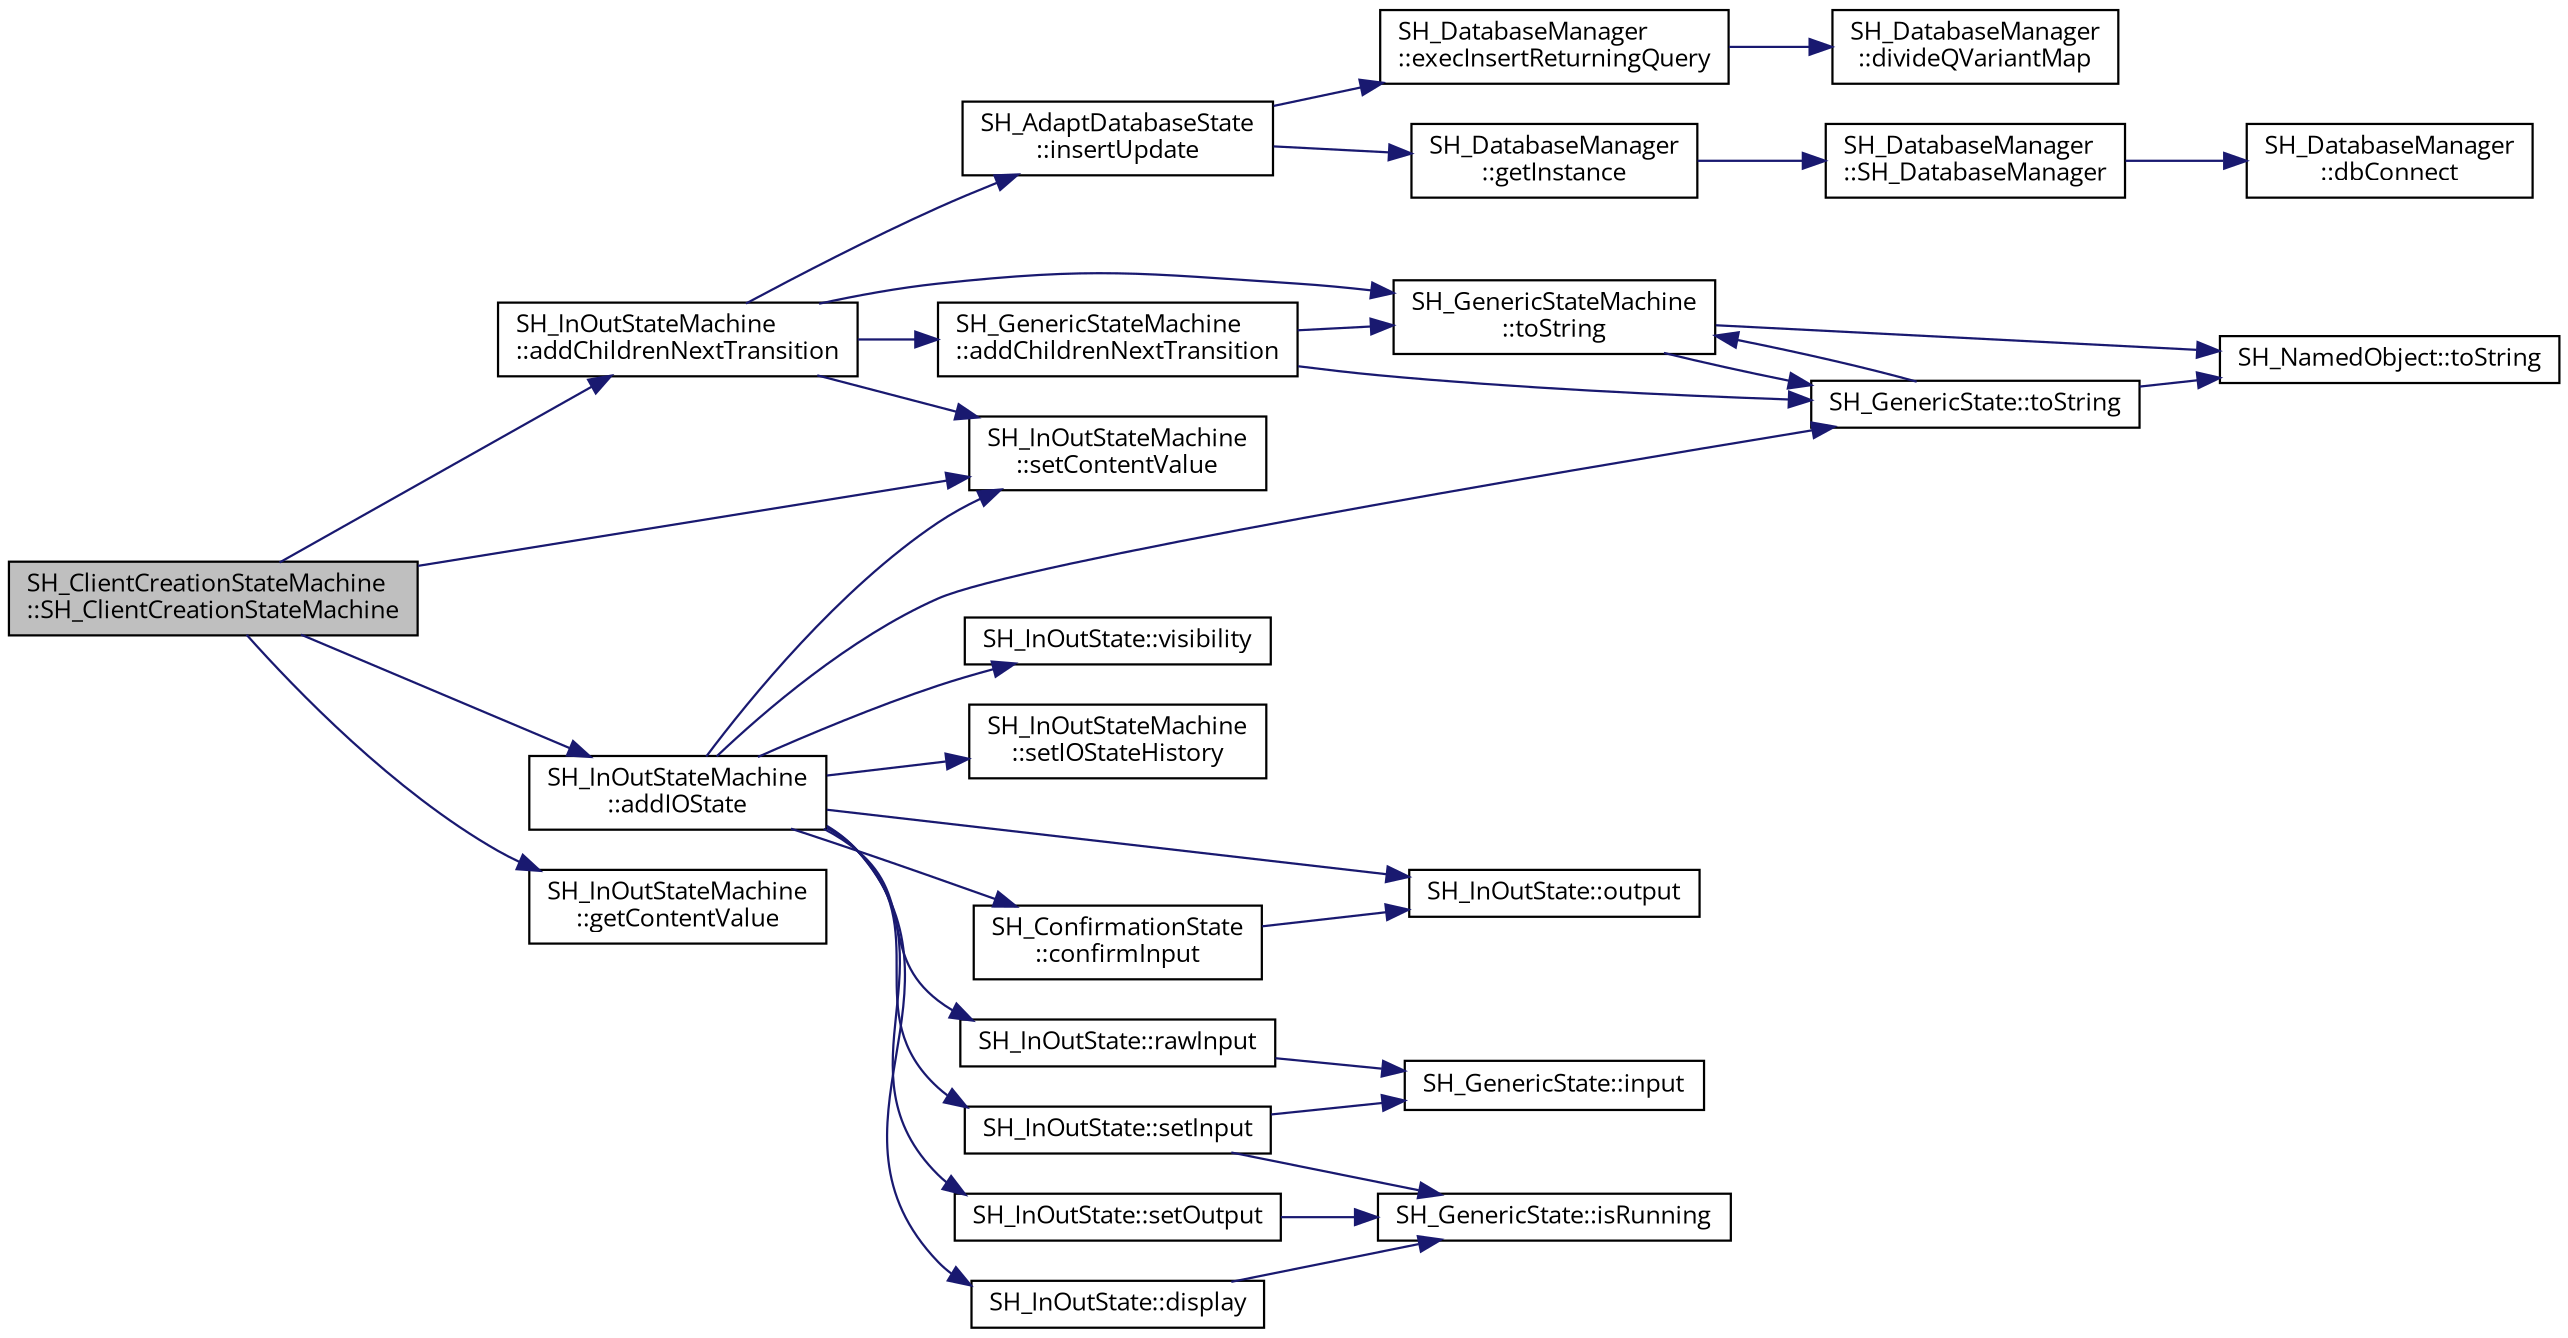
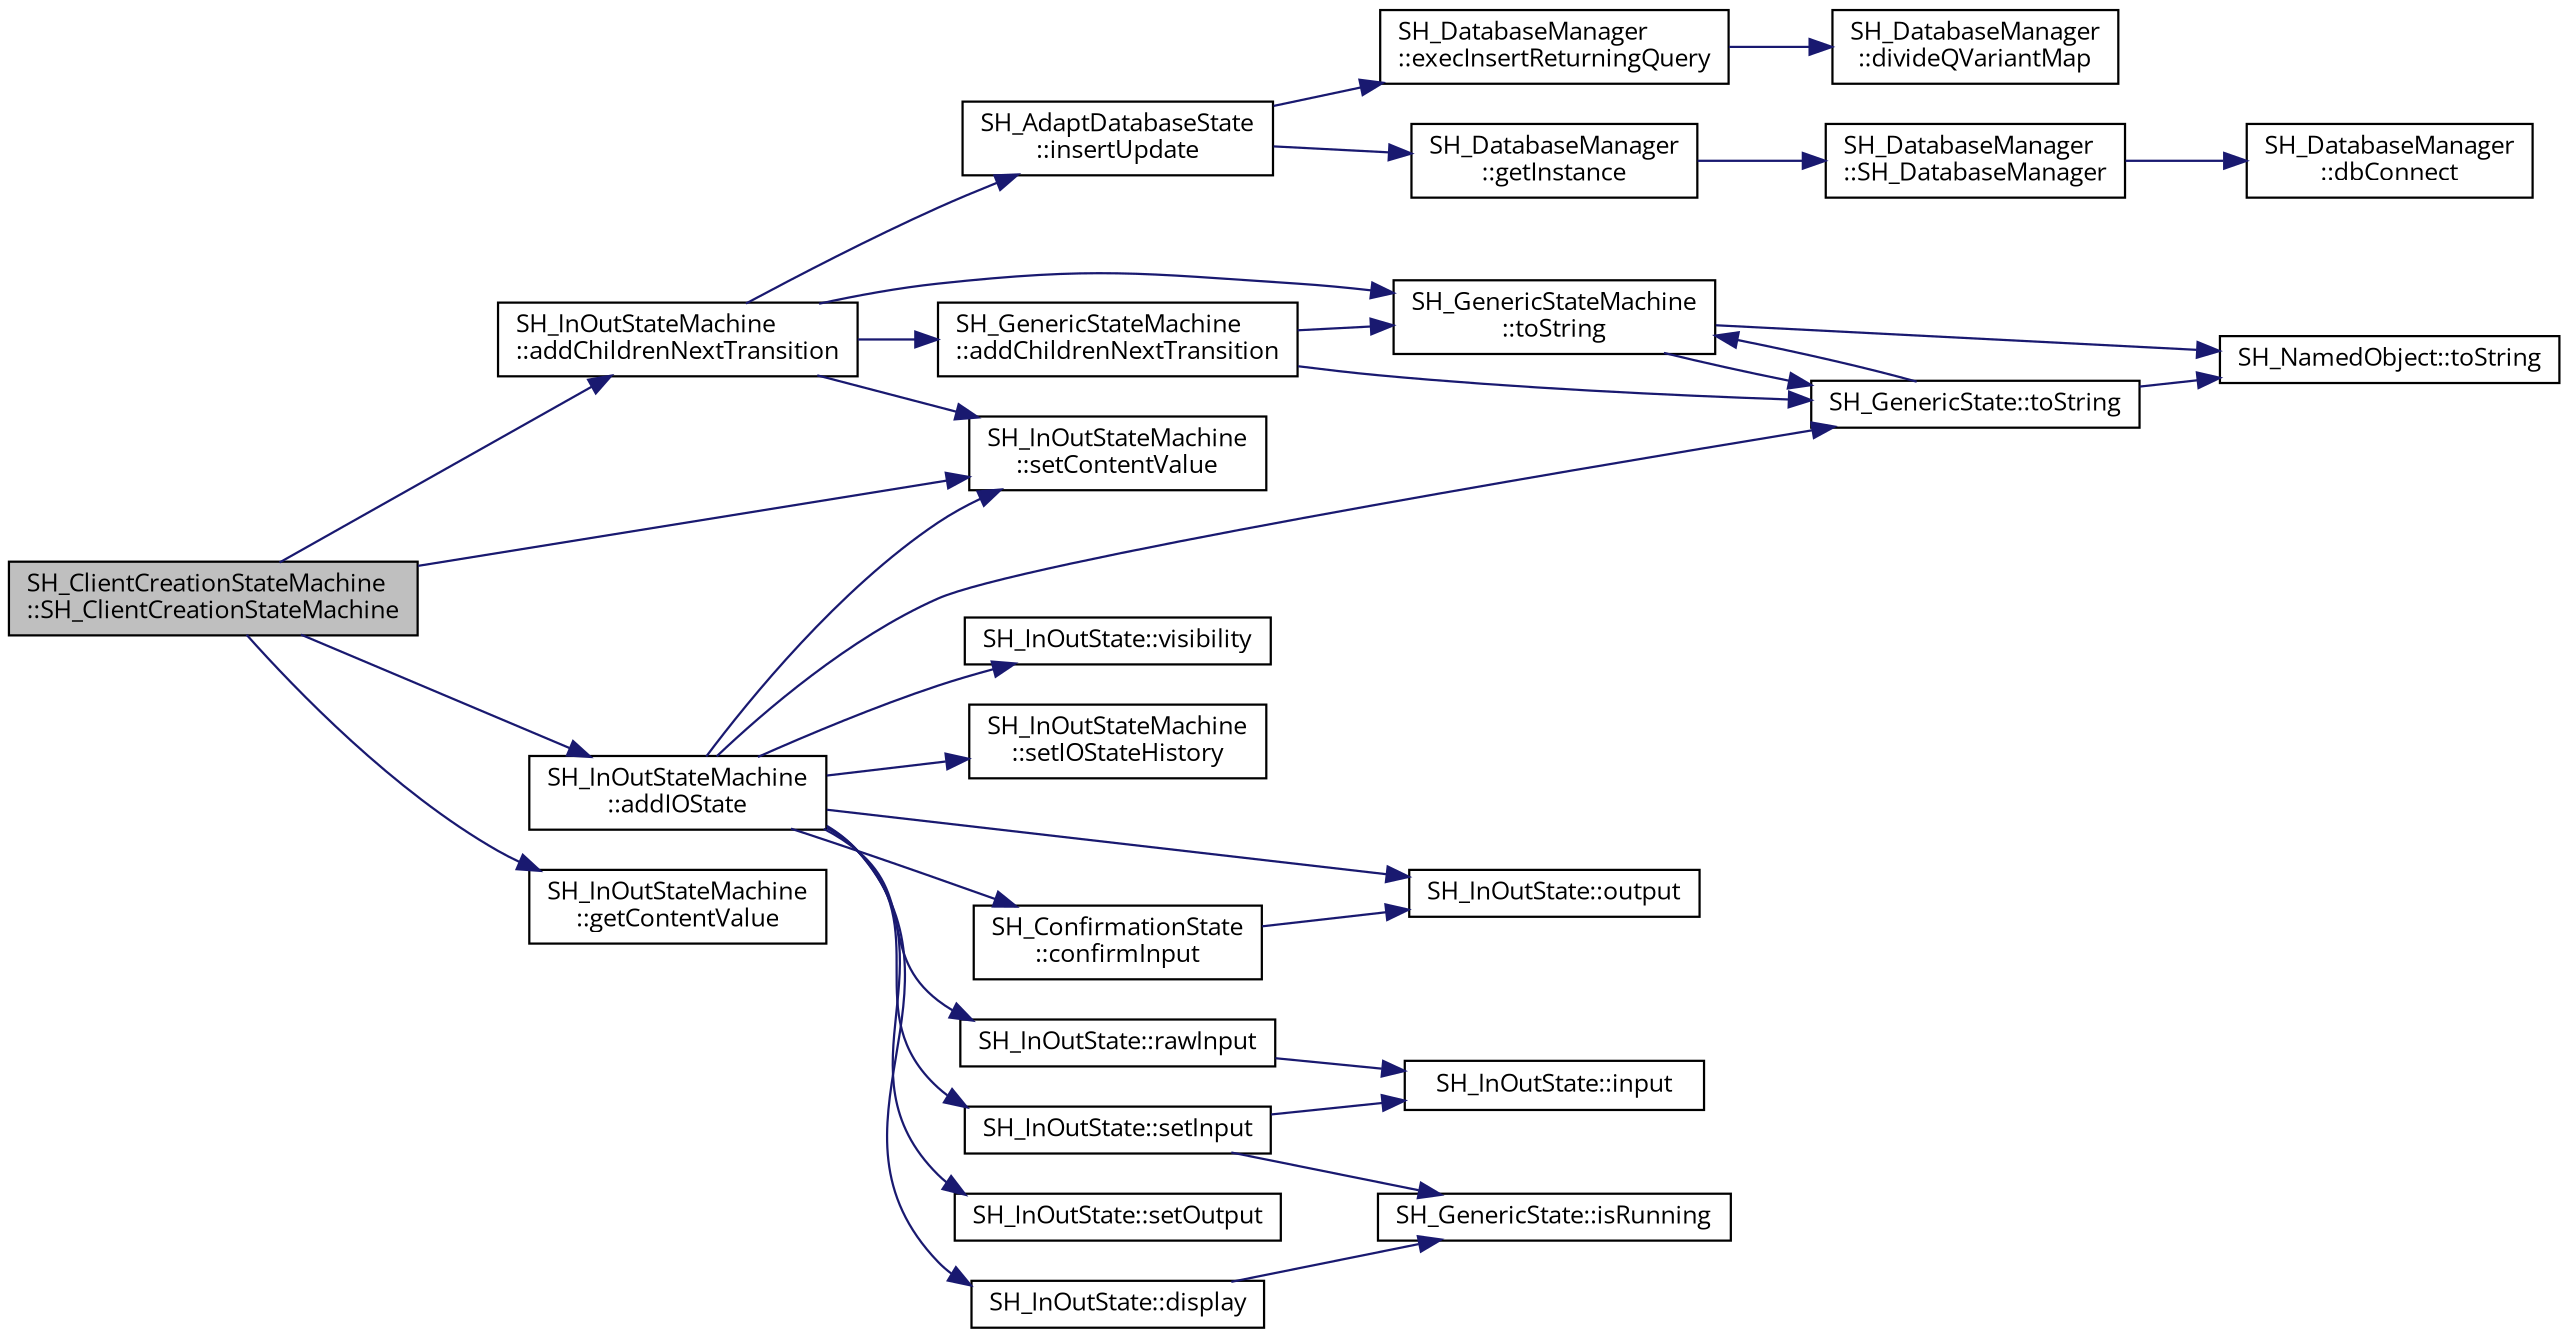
  digraph {
    fontname="Open Sans"
    rankdir=LR
    node [color=black fontname="Open Sans" fontsize=11 shape=record]
    edge [color=midnightblue fontname="Open Sans" fontsize=11 labelfontname=Verdana labelfontsize=11 style=solid]
    n1 [fillcolor=grey75 fontcolor=black height=0.2 label="SH_ClientCreationStateMachine\l::SH_ClientCreationStateMachine" style=filled width=0.4]
    n2 [height=0.2 label="SH_InOutStateMachine\l::addChildrenNextTransition" width=0.4]
    n3 [height=0.2 label="SH_InOutStateMachine\l::setContentValue" width=0.4]
    n4 [height=0.2 label="SH_InOutStateMachine\l::addIOState" width=0.4]
    n5 [height=0.2 label="SH_InOutStateMachine\l::getContentValue" width=0.4]
    n6 [height=0.2 label="SH_GenericStateMachine\l::addChildrenNextTransition" width=0.4]
    n7 [height=0.2 label="SH_GenericStateMachine\l::toString" width=0.4]
    n8 [height=0.2 label="SH_AdaptDatabaseState\l::insertUpdate" width=0.4]
    n9 [height=0.2 label="SH_GenericState::toString" width=0.4]
    n10 [height=0.2 label="SH_ConfirmationState\l::confirmInput" width=0.4]
    n11 [height=0.2 label="SH_InOutState::display" width=0.4]
    n12 [height=0.2 label="SH_InOutState::output" width=0.4]
    n13 [height=0.2 label="SH_InOutState::rawInput" width=0.4]
    n14 [height=0.2 label="SH_InOutState::setInput" width=0.4]
    n15 [height=0.2 label="SH_InOutStateMachine\l::setIOStateHistory" width=0.4]
    n16 [height=0.2 label="SH_InOutState::setOutput" width=0.4]
    n17 [height=0.2 label="SH_InOutState::visibility" width=0.4]
    n18 [height=0.2 label="SH_NamedObject::toString" width=0.4]
    n19 [height=0.2 label="SH_DatabaseManager\l::execInsertReturningQuery" width=0.4]
    n20 [height=0.2 label="SH_DatabaseManager\l::getInstance" width=0.4]
    n21 [height=0.2 label="SH_DatabaseManager\l::divideQVariantMap" width=0.4]
    n22 [height=0.2 label="SH_DatabaseManager\l::SH_DatabaseManager" width=0.4]
    n23 [height=0.2 label="SH_DatabaseManager\l::dbConnect" width=0.4]
    n24 [height=0.2 label="SH_GenericState::isRunning" width=0.4]
-   n25 [height=0.2 label="SH_GenericState::input" width=0.4]
+   n25 [height=0.2 label="SH_InOutState::input" width=0.4]
    n1 -> n2
    n1 -> n3
    n1 -> n4
    n1 -> n5
    n2 -> n3
    n2 -> n6
    n2 -> n7
    n2 -> n8
    n4 -> n3
    n4 -> n9
    n4 -> n10
    n4 -> n11
    n4 -> n12
    n4 -> n13
    n4 -> n14
    n4 -> n15
    n4 -> n16
    n4 -> n17
    n6 -> n7
    n6 -> n9
    n7 -> n9
    n7 -> n18
    n8 -> n19
    n8 -> n20
    n9 -> n7
    n9 -> n18
    n10 -> n12
    n11 -> n24
    n13 -> n25
    n14 -> n24
    n14 -> n25
-   n16 -> n24
    n19 -> n21
    n20 -> n22
    n22 -> n23
  }
